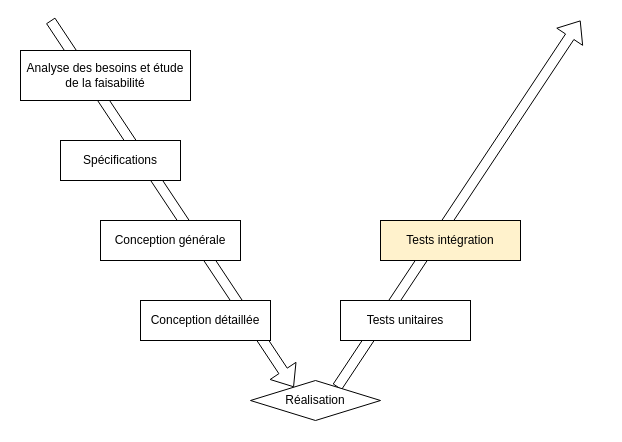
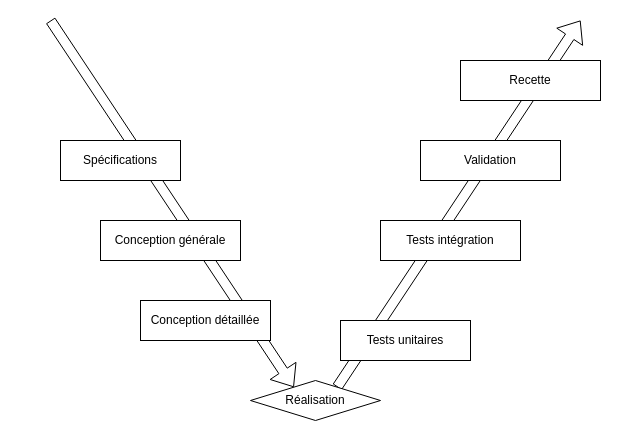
  <mxCell id="0" />
  <mxCell id="1" parent="0" />
  <mxCell id="2" value="" style="shape=flexArrow;endArrow=classic;html=1;rounded=0;exitX=0.75;exitY=0;exitDx=0;exitDy=0;" edge="1" parent="1" source="8"><mxGeometry width="50" height="50" relative="1" as="geometry"><mxPoint x="370" y="340" as="sourcePoint" /><mxPoint x="580" y="20" as="targetPoint" /></mxGeometry></mxCell>
  <mxCell id="3" value="" style="shape=flexArrow;endArrow=classic;html=1;rounded=0;entryX=0.25;entryY=0;entryDx=0;entryDy=0;" edge="1" parent="1" target="8"><mxGeometry width="50" height="50" relative="1" as="geometry"><mxPoint x="50" y="20" as="sourcePoint" /><mxPoint x="420" y="290" as="targetPoint" /></mxGeometry></mxCell>
- <mxCell id="4" value="Analyse des besoins et étude de la faisabilité" style="rounded=0;whiteSpace=wrap;html=1;" vertex="1" parent="1"><mxGeometry x="20" y="50" width="170" height="50" as="geometry" /></mxCell>
  <mxCell id="5" value="Spécifications" style="rounded=0;whiteSpace=wrap;html=1;" vertex="1" parent="1"><mxGeometry x="60" y="140" width="120" height="40" as="geometry" /></mxCell>
  <mxCell id="6" value="Conception générale" style="rounded=0;whiteSpace=wrap;html=1;" vertex="1" parent="1"><mxGeometry x="100" y="220" width="140" height="40" as="geometry" /></mxCell>
  <mxCell id="7" value="Conception détaillée" style="rounded=0;whiteSpace=wrap;html=1;" vertex="1" parent="1"><mxGeometry x="140" y="300" width="130" height="40" as="geometry" /></mxCell>
  <mxCell id="8" value="Réalisation" style="rhombus;whiteSpace=wrap;html=1;" vertex="1" parent="1"><mxGeometry x="250" y="380" width="130" height="40" as="geometry" /></mxCell>
- <mxCell id="9" value="Tests unitaires" style="rounded=0;whiteSpace=wrap;html=1;" vertex="1" parent="1"><mxGeometry x="340" y="300" width="130" height="40" as="geometry" /></mxCell>
- <mxCell id="10" value="Tests intégration" style="rounded=0;whiteSpace=wrap;html=1;fillColor=#fff2cc;" vertex="1" parent="1"><mxGeometry x="380" y="220" width="140" height="40" as="geometry" /></mxCell>
+ <mxCell id="9" value="Tests unitaires" style="rounded=0;whiteSpace=wrap;html=1;" vertex="1" parent="1"><mxGeometry x="340" y="320" width="130" height="40" as="geometry" /></mxCell>
+ <mxCell id="10" value="Tests intégration" style="rounded=0;whiteSpace=wrap;html=1;" vertex="1" parent="1"><mxGeometry x="380" y="220" width="140" height="40" as="geometry" /></mxCell>
+ <mxCell id="11" value="Validation" style="rounded=0;whiteSpace=wrap;html=1;" vertex="1" parent="1"><mxGeometry x="420" y="140" width="140" height="40" as="geometry" /></mxCell>
+ <mxCell id="12" value="Recette" style="rounded=0;whiteSpace=wrap;html=1;" vertex="1" parent="1"><mxGeometry x="460" y="60" width="140" height="40" as="geometry" /></mxCell>
